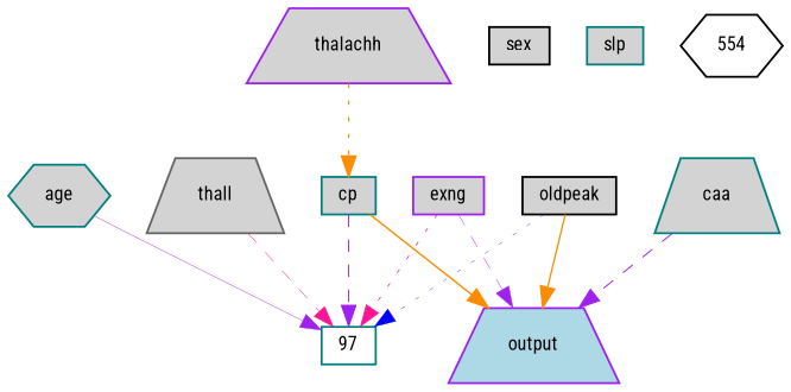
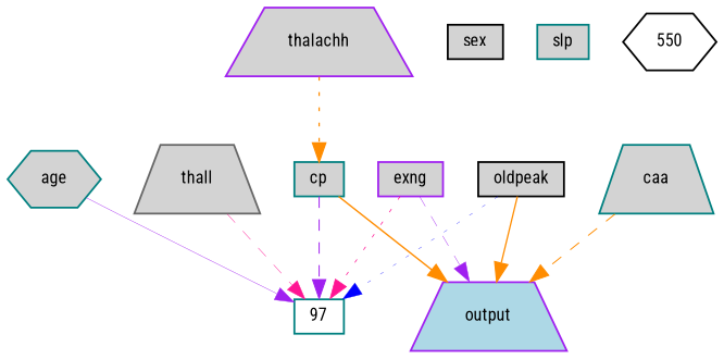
  digraph {
    fontname="Roboto Condensed"
    node [color=teal fillcolor=lightgray fontname="Roboto Condensed" fontsize=9 shape=box style=filled]
    edge [color=purple fontname="Roboto Condensed" style=dashed]
    age [height=0.2 shape=hexagon width=0.2]
    97 [fillcolor=white height=0.2 width=0.2]
    sex [color=black height=0.2 width=0.2]
    cp [height=0.2 width=0.2]
    output [color=purple fillcolor=lightblue height=0.2 shape=trapezium width=0.2]
    thalachh [color=purple height=0.2 shape=trapezium width=0.2]
    exng [color=purple height=0.2 width=0.2]
    oldpeak [color=black height=0.2 width=0.2]
    slp [height=0.2 width=0.2]
    caa [height=0.2 shape=trapezium width=0.2]
    thall [color=gray40 height=0.2 shape=trapezium width=0.2]
-   554 [color=black fillcolor=white height=0.2 shape=hexagon width=0.2]
+   554 [color=black fillcolor=white height=0.2 shape=hexagon width=0.2 label=550]
    age -> 97 [penwidth=0.22543015489720017 style=solid]
    cp -> 97 [penwidth=0.5572243877314543]
    cp -> output [color=darkorange penwidth=0.7882076977603464 style=solid]
    thalachh -> cp [color=darkorange penwidth=0.6986681291236639 style=dotted]
    exng -> 97 [color=deeppink penwidth=0.4104582997029489 style=dotted]
    exng -> output [penwidth=0.23459738647828798]
    oldpeak -> 97 [color=blue penwidth=0.18049226166723165 style=dotted]
    oldpeak -> output [color=darkorange penwidth=0.7238758833762989 style=solid]
-   caa -> output [penwidth=0.533882659712677]
+   caa -> output [color=darkorange penwidth=0.533882659712677]
    thall -> 97 [color=deeppink penwidth=0.24368027555624508]
  }
